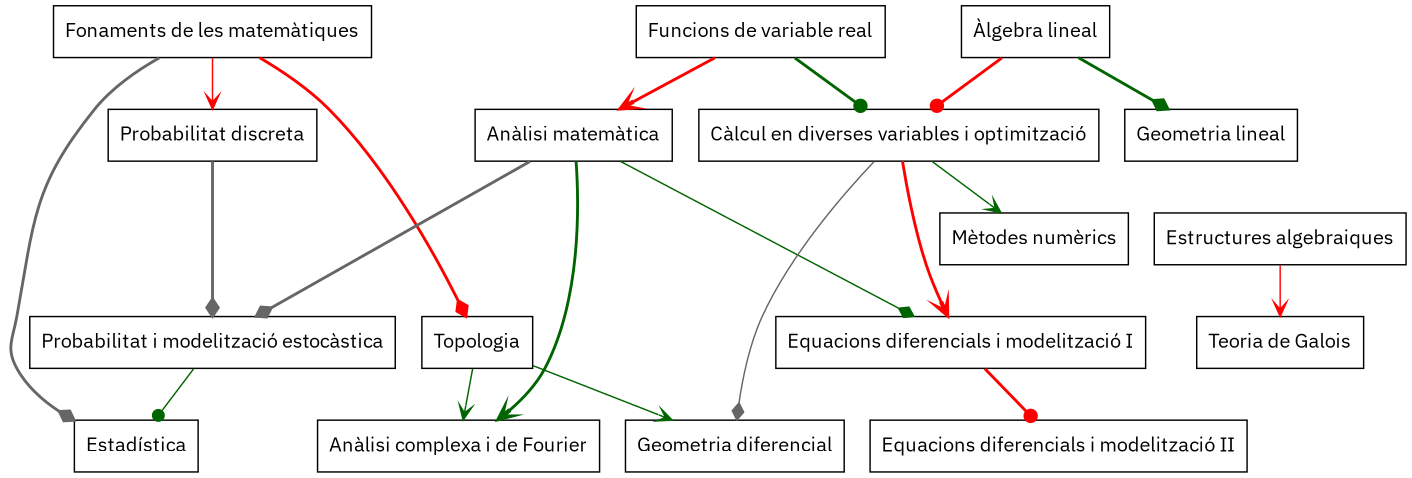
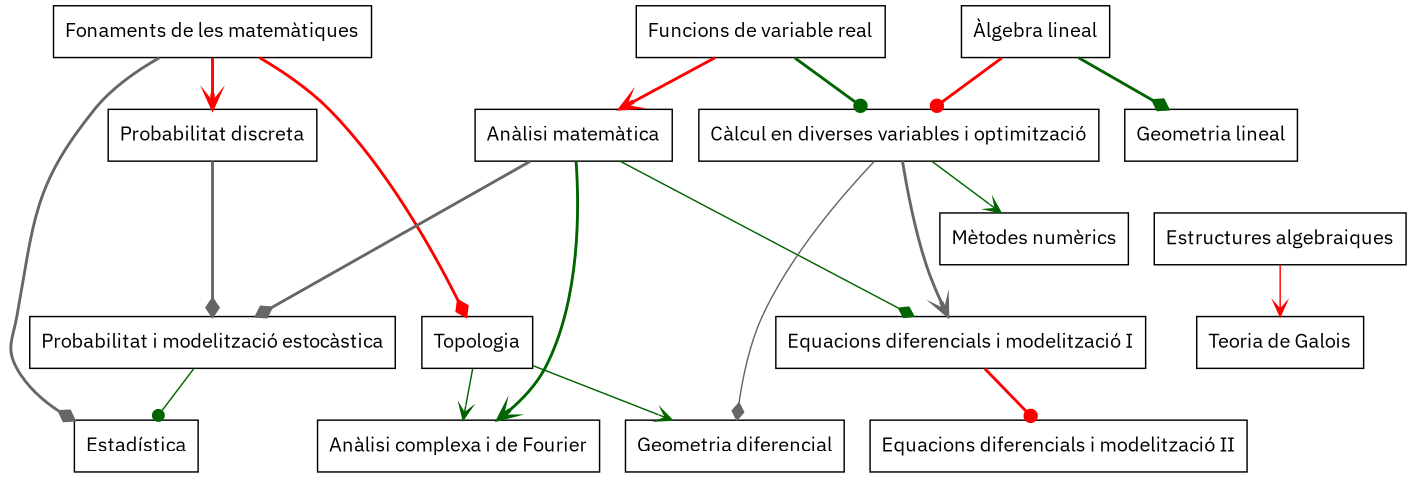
  digraph {
    fontname="IBM Plex Sans"
    node [fontname="IBM Plex Sans" shape=box]
    edge [arrowhead=vee color=darkgreen fontname="IBM Plex Sans" style=bold]
    "Fonaments de les matemàtiques"
    "Funcions de variable real"
    "Àlgebra lineal"
    "Anàlisi matemàtica"
    n5 [label="Probabilitat discreta"]
    "Càlcul en diverses variables i optimització"
    "Geometria lineal"
    "Mètodes numèrics"
    "Estructures algebraiques"
    Topologia
    "Equacions diferencials i modelització I"
    "Probabilitat i modelització estocàstica"
    "Teoria de Galois"
    "Equacions diferencials i modelització II"
    "Estadística"
    "Anàlisi complexa i de Fourier"
    "Geometria diferencial"
    subgraph sub_1 {
      rank=same
      "Fonaments de les matemàtiques"
      "Funcions de variable real"
      "Àlgebra lineal"
    }
    subgraph sub_2 {
      rank=same
      "Anàlisi matemàtica"
      n5
      "Càlcul en diverses variables i optimització"
      "Geometria lineal"
    }
    subgraph sub_3 {
      rank=same
      "Mètodes numèrics"
      "Estructures algebraiques"
    }
    subgraph sub_4 {
      rank=same
      Topologia
      "Equacions diferencials i modelització I"
      "Probabilitat i modelització estocàstica"
      "Teoria de Galois"
    }
    subgraph sub_5 {
      rank=sink
      "Equacions diferencials i modelització II"
      "Estadística"
      "Anàlisi complexa i de Fourier"
      "Geometria diferencial"
    }
-   "Fonaments de les matemàtiques" -> n5 [color=red style=solid]
+   "Fonaments de les matemàtiques" -> n5 [color=red]
    "Fonaments de les matemàtiques" -> Topologia [arrowhead=diamond color=red]
    "Fonaments de les matemàtiques" -> "Estadística" [arrowhead=diamond color=gray40]
    "Funcions de variable real" -> "Anàlisi matemàtica" [color=red]
    "Funcions de variable real" -> "Càlcul en diverses variables i optimització" [arrowhead=dot]
    "Àlgebra lineal" -> "Càlcul en diverses variables i optimització" [arrowhead=dot color=red]
    "Àlgebra lineal" -> "Geometria lineal" [arrowhead=diamond]
    "Anàlisi matemàtica" -> "Equacions diferencials i modelització I" [arrowhead=diamond style=solid]
    "Anàlisi matemàtica" -> "Probabilitat i modelització estocàstica" [arrowhead=diamond color=gray40]
    "Anàlisi matemàtica" -> "Anàlisi complexa i de Fourier"
    n5 -> "Probabilitat i modelització estocàstica" [arrowhead=diamond color=gray40]
    "Càlcul en diverses variables i optimització" -> "Mètodes numèrics" [style=solid]
-   "Càlcul en diverses variables i optimització" -> "Equacions diferencials i modelització I" [color=red]
+   "Càlcul en diverses variables i optimització" -> "Equacions diferencials i modelització I" [color=gray40]
    "Càlcul en diverses variables i optimització" -> "Geometria diferencial" [arrowhead=diamond color=gray40 style=solid]
    "Estructures algebraiques" -> "Teoria de Galois" [color=red style=solid]
    Topologia -> "Anàlisi complexa i de Fourier" [style=solid]
    Topologia -> "Geometria diferencial" [style=solid]
    "Equacions diferencials i modelització I" -> "Equacions diferencials i modelització II" [arrowhead=dot color=red]
    "Probabilitat i modelització estocàstica" -> "Estadística" [arrowhead=dot style=solid]
  }
